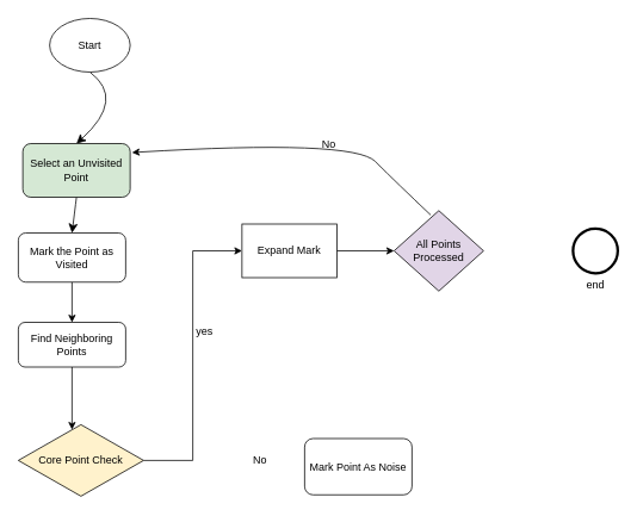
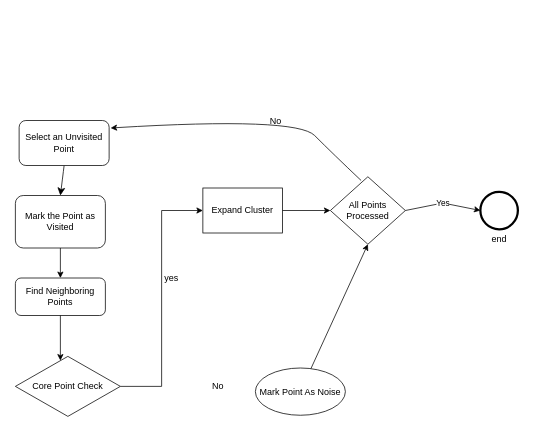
  <mxCell id="0" />
  <mxCell id="1" parent="0" />
- <mxCell id="2" style="edgeStyle=none;curved=1;rounded=0;orthogonalLoop=1;jettySize=auto;html=1;exitX=0.5;exitY=1;exitDx=0;exitDy=0;entryX=0.5;entryY=0;entryDx=0;entryDy=0;fontSize=12;startSize=8;endSize=8;" parent="1" source="8" target="4" edge="1"><mxGeometry relative="1" as="geometry"><mxPoint x="190" y="90" as="sourcePoint" /><Array as="points"><mxPoint x="140" y="110" /></Array></mxGeometry></mxCell>
  <mxCell id="3" style="edgeStyle=none;curved=1;rounded=0;orthogonalLoop=1;jettySize=auto;html=1;exitX=0.5;exitY=1;exitDx=0;exitDy=0;entryX=0.5;entryY=0;entryDx=0;entryDy=0;fontSize=12;startSize=8;endSize=8;" parent="1" source="4" target="6" edge="1"><mxGeometry relative="1" as="geometry" /></mxCell>
- <mxCell id="4" value="Select an Unvisited Point" style="rounded=1;whiteSpace=wrap;html=1;fillColor=#d5e8d4;" parent="1" vertex="1"><mxGeometry x="25" y="160" width="120" height="60" as="geometry" /></mxCell>
+ <mxCell id="4" value="Select an Unvisited Point" style="rounded=1;whiteSpace=wrap;html=1;" parent="1" vertex="1"><mxGeometry x="25" y="160" width="120" height="60" as="geometry" /></mxCell>
  <mxCell id="5" style="edgeStyle=orthogonalEdgeStyle;rounded=0;orthogonalLoop=1;jettySize=auto;html=1;entryX=0.5;entryY=0;entryDx=0;entryDy=0;" edge="1" parent="1" source="6" target="7"><mxGeometry relative="1" as="geometry" /></mxCell>
- <mxCell id="6" value="&lt;meta charset=&quot;utf-8&quot;&gt;Mark the Point as Visited" style="rounded=1;whiteSpace=wrap;html=1;" parent="1" vertex="1"><mxGeometry x="20" y="260" width="120" height="55" as="geometry" /></mxCell>
- <mxCell id="7" value="Find Neighboring Points" style="rounded=1;whiteSpace=wrap;html=1;" vertex="1" parent="1"><mxGeometry x="20" y="360" width="120" height="50" as="geometry" /></mxCell>
- <mxCell id="8" value="Start" style="ellipse;whiteSpace=wrap;html=1;" vertex="1" parent="1"><mxGeometry x="55" y="20" width="90" height="60" as="geometry" /></mxCell>
+ <mxCell id="6" value="&lt;meta charset=&quot;utf-8&quot;&gt;Mark the Point as Visited" style="rounded=1;whiteSpace=wrap;html=1;" parent="1" vertex="1"><mxGeometry x="20" y="260" width="120" height="70" as="geometry" /></mxCell>
+ <mxCell id="7" value="Find Neighboring Points" style="rounded=1;whiteSpace=wrap;html=1;" vertex="1" parent="1"><mxGeometry x="20" y="370" width="120" height="50" as="geometry" /></mxCell>
  <mxCell id="9" style="edgeStyle=orthogonalEdgeStyle;rounded=0;orthogonalLoop=1;jettySize=auto;html=1;exitX=1;exitY=0.5;exitDx=0;exitDy=0;entryX=0;entryY=0.5;entryDx=0;entryDy=0;" edge="1" parent="1" source="10" target="12"><mxGeometry relative="1" as="geometry" /></mxCell>
- <mxCell id="10" value="Core Point Check" style="rhombus;whiteSpace=wrap;html=1;fillColor=#fff2cc;" vertex="1" parent="1"><mxGeometry x="20" y="474.5" width="140" height="80" as="geometry" /></mxCell>
+ <mxCell id="10" value="Core Point Check" style="rhombus;whiteSpace=wrap;html=1;" vertex="1" parent="1"><mxGeometry x="20" y="474.5" width="140" height="80" as="geometry" /></mxCell>
  <mxCell id="11" style="edgeStyle=orthogonalEdgeStyle;rounded=0;orthogonalLoop=1;jettySize=auto;html=1;exitX=1;exitY=0.5;exitDx=0;exitDy=0;" edge="1" parent="1" source="12" target="15"><mxGeometry relative="1" as="geometry" /></mxCell>
- <mxCell id="12" value="Expand Mark" style="rounded=1;whiteSpace=wrap;html=1;arcSize=0;" vertex="1" parent="1"><mxGeometry x="270" y="250" width="106" height="60" as="geometry" /></mxCell>
+ <mxCell id="12" value="Expand Cluster" style="rounded=1;whiteSpace=wrap;html=1;arcSize=0;" vertex="1" parent="1"><mxGeometry x="270" y="250" width="106" height="60" as="geometry" /></mxCell>
  <mxCell id="13" value="yes" style="text;html=1;align=center;verticalAlign=middle;resizable=0;points=[];autosize=1;strokeColor=none;fillColor=none;" vertex="1" parent="1"><mxGeometry x="208" y="356" width="40" height="30" as="geometry" /></mxCell>
- <mxCell id="14" value="Mark Point As Noise" style="rounded=1;whiteSpace=wrap;html=1;" vertex="1" parent="1"><mxGeometry x="340" y="490" width="120" height="63" as="geometry" /></mxCell>
- <mxCell id="15" value="All Points Processed" style="rhombus;whiteSpace=wrap;html=1;fillColor=#e1d5e7;" vertex="1" parent="1"><mxGeometry x="440" y="235" width="100" height="90" as="geometry" /></mxCell>
+ <mxCell id="14" value="Mark Point As Noise" style="ellipse;whiteSpace=wrap;html=1;" vertex="1" parent="1"><mxGeometry x="340" y="490" width="120" height="63" as="geometry" /></mxCell>
+ <mxCell id="15" value="All Points Processed" style="rhombus;whiteSpace=wrap;html=1;" vertex="1" parent="1"><mxGeometry x="440" y="235" width="100" height="90" as="geometry" /></mxCell>
  <mxCell id="16" value="No" style="text;html=1;align=center;verticalAlign=middle;resizable=0;points=[];autosize=1;strokeColor=none;fillColor=none;" vertex="1" parent="1"><mxGeometry x="270" y="499.5" width="40" height="30" as="geometry" /></mxCell>
  <mxCell id="17" value="" style="endArrow=classic;html=1;rounded=0;exitX=0.5;exitY=1;exitDx=0;exitDy=0;" edge="1" parent="1" source="7"><mxGeometry width="50" height="50" relative="1" as="geometry"><mxPoint x="360" y="330" as="sourcePoint" /><mxPoint x="80" y="480" as="targetPoint" /><Array as="points"><mxPoint x="80" y="430" /></Array></mxGeometry></mxCell>
  <mxCell id="18" value="" style="ellipse;html=1;shape=endState;fillColor=#000000;strokeColor=#ff0000;" vertex="1" parent="1"><mxGeometry x="650" y="260" width="30" height="30" as="geometry" /></mxCell>
  <mxCell id="19" value="end" style="points=[[0.145,0.145,0],[0.5,0,0],[0.855,0.145,0],[1,0.5,0],[0.855,0.855,0],[0.5,1,0],[0.145,0.855,0],[0,0.5,0]];shape=mxgraph.bpmn.event;html=1;verticalLabelPosition=bottom;labelBackgroundColor=#ffffff;verticalAlign=top;align=center;perimeter=ellipsePerimeter;outlineConnect=0;aspect=fixed;outline=end;symbol=terminate2;" vertex="1" parent="1"><mxGeometry x="640" y="255" width="50" height="50" as="geometry" /></mxCell>
+ <mxCell id="20" value="Yes" style="endArrow=classic;html=1;rounded=0;entryX=0;entryY=0.5;entryDx=0;entryDy=0;entryPerimeter=0;exitX=1;exitY=0.5;exitDx=0;exitDy=0;" edge="1" parent="1" source="15" target="19"><mxGeometry width="50" height="50" relative="1" as="geometry"><mxPoint x="360" y="330" as="sourcePoint" /><mxPoint x="410" y="280" as="targetPoint" /><Array as="points"><mxPoint x="590" y="270" /></Array></mxGeometry></mxCell>
+ <mxCell id="21" value="" style="endArrow=classic;html=1;rounded=0;entryX=0.5;entryY=1;entryDx=0;entryDy=0;" edge="1" parent="1" source="14" target="15"><mxGeometry width="50" height="50" relative="1" as="geometry"><mxPoint x="360" y="320" as="sourcePoint" /><mxPoint x="410" y="270" as="targetPoint" /></mxGeometry></mxCell>
  <mxCell id="22" value="" style="curved=1;endArrow=classic;html=1;rounded=0;" edge="1" parent="1"><mxGeometry width="50" height="50" relative="1" as="geometry"><mxPoint x="481" y="240" as="sourcePoint" /><mxPoint x="147" y="170" as="targetPoint" /><Array as="points"><mxPoint x="444" y="205" /><mxPoint x="394" y="155" /></Array></mxGeometry></mxCell>
  <mxCell id="23" value="No" style="text;html=1;align=center;verticalAlign=middle;resizable=0;points=[];autosize=1;strokeColor=none;fillColor=none;" vertex="1" parent="1"><mxGeometry x="350" y="148" width="33" height="26" as="geometry" /></mxCell>
